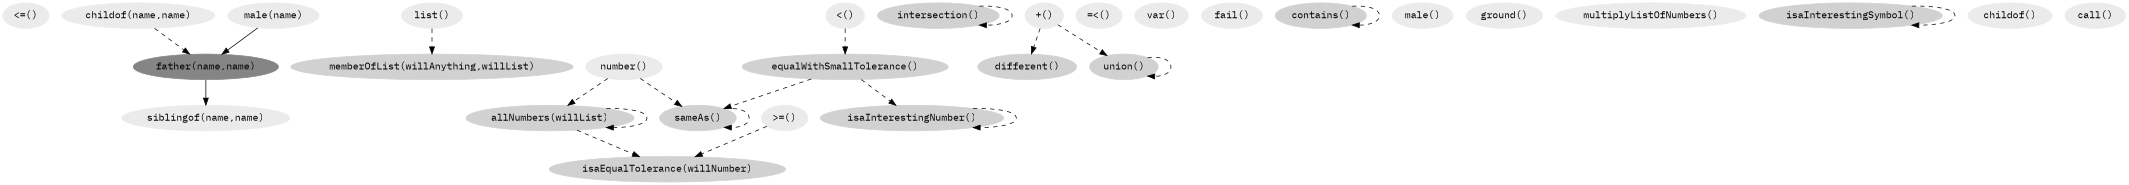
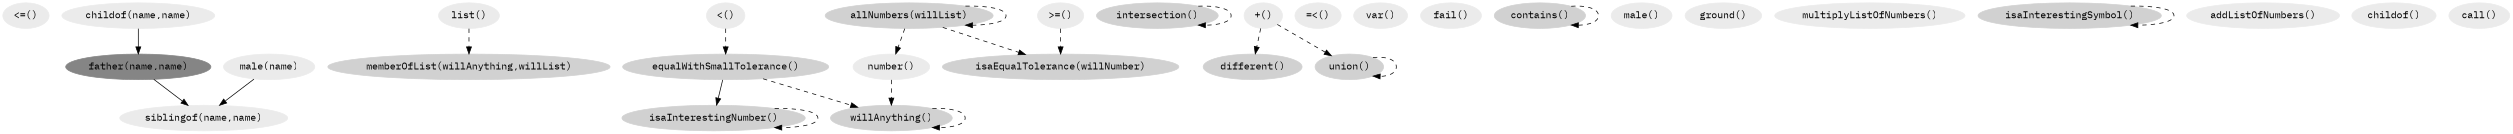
  digraph {
    fontname="IBM Plex Mono"
    node [color=gray92 fontname="IBM Plex Mono" style=filled]
    edge [fontname="IBM Plex Mono" style=dashed]
    n1 [label="<=()"]
    n2 [label="childof(name,name)"]
    n3 [color=gray52 label="father(name,name)"]
    n4 [label="siblingof(name,name)"]
    n5 [color=gray82 label="memberOfList(willAnything,willList)"]
    n6 [label="list()"]
    n7 [label="number()"]
    n8 [color=gray82 label="allNumbers(willList)"]
-   n9 [color=gray82 label="sameAs()"]
+   n9 [color=gray82 label="willAnything()"]
    n10 [color=gray82 label="equalWithSmallTolerance()"]
    n11 [color=gray82 label="isaInterestingNumber()"]
    n12 [color=gray82 label="isaEqualTolerance(willNumber)"]
    n13 [color=gray82 label="intersection()"]
    n14 [color=gray82 label="different()"]
    n15 [label="\+()"]
    n16 [color=gray82 label="union()"]
    n17 [label="=<()"]
    n18 [label="var()"]
    n19 [label="<()"]
    n20 [label="fail()"]
    n21 [color=gray82 label="contains()"]
    n22 [label="male()"]
    n23 [label="ground()"]
    n24 [label="multiplyListOfNumbers()"]
    n25 [label="male(name)"]
    n26 [label=">=()"]
    n27 [color=gray82 label="isaInterestingSymbol()"]
+   n28 [label="addListOfNumbers()"]
    n29 [label="childof()"]
    n30 [label="call()"]
-   n2 -> n3
+   n2 -> n3 [style=solid]
    n3 -> n4 [style=solid]
    n6 -> n5
-   n7 -> n8
+   n8 -> n7
    n7 -> n9
    n8 -> n8
    n8 -> n12
    n9 -> n9
    n10 -> n9
-   n10 -> n11
+   n10 -> n11 [style=solid]
    n11 -> n11
    n13 -> n13
    n15 -> n14
    n15 -> n16
    n16 -> n16
    n19 -> n10
    n21 -> n21
-   n25 -> n3 [style=solid]
+   n25 -> n4 [style=solid]
    n26 -> n12
    n27 -> n27
  }
